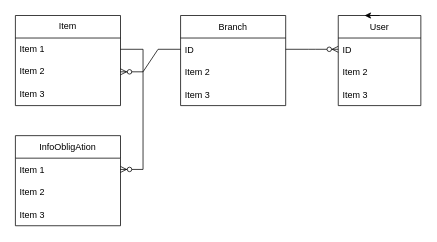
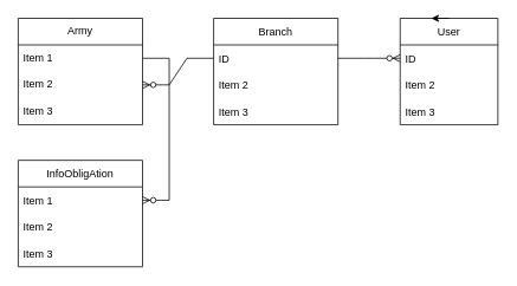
  <mxCell id="0" />
  <mxCell id="1" parent="0" />
  <mxCell id="2" value="User" style="swimlane;fontStyle=0;childLayout=stackLayout;horizontal=1;startSize=30;horizontalStack=0;resizeParent=1;resizeParentMax=0;resizeLast=0;collapsible=1;marginBottom=0;" parent="1" vertex="1"><mxGeometry x="450" y="20" width="110" height="120" as="geometry" /></mxCell>
  <mxCell id="3" value="ID" style="text;strokeColor=none;fillColor=none;align=left;verticalAlign=middle;spacingLeft=4;spacingRight=4;overflow=hidden;points=[[0,0.5],[1,0.5]];portConstraint=eastwest;rotatable=0;" parent="2" vertex="1"><mxGeometry y="30" width="110" height="30" as="geometry" /></mxCell>
  <mxCell id="4" value="Item 2" style="text;strokeColor=none;fillColor=none;align=left;verticalAlign=middle;spacingLeft=4;spacingRight=4;overflow=hidden;points=[[0,0.5],[1,0.5]];portConstraint=eastwest;rotatable=0;" parent="2" vertex="1"><mxGeometry y="60" width="110" height="30" as="geometry" /></mxCell>
  <mxCell id="5" value="Item 3" style="text;strokeColor=none;fillColor=none;align=left;verticalAlign=middle;spacingLeft=4;spacingRight=4;overflow=hidden;points=[[0,0.5],[1,0.5]];portConstraint=eastwest;rotatable=0;" parent="2" vertex="1"><mxGeometry y="90" width="110" height="30" as="geometry" /></mxCell>
  <mxCell id="6" value="Branch" style="swimlane;fontStyle=0;childLayout=stackLayout;horizontal=1;startSize=30;horizontalStack=0;resizeParent=1;resizeParentMax=0;resizeLast=0;collapsible=1;marginBottom=0;" parent="1" vertex="1"><mxGeometry x="240" y="20" width="140" height="120" as="geometry" /></mxCell>
  <mxCell id="7" value="ID" style="text;strokeColor=none;fillColor=none;align=left;verticalAlign=middle;spacingLeft=4;spacingRight=4;overflow=hidden;points=[[0,0.5],[1,0.5]];portConstraint=eastwest;rotatable=0;" parent="6" vertex="1"><mxGeometry y="30" width="140" height="30" as="geometry" /></mxCell>
  <mxCell id="8" value="Item 2" style="text;strokeColor=none;fillColor=none;align=left;verticalAlign=middle;spacingLeft=4;spacingRight=4;overflow=hidden;points=[[0,0.5],[1,0.5]];portConstraint=eastwest;rotatable=0;" parent="6" vertex="1"><mxGeometry y="60" width="140" height="30" as="geometry" /></mxCell>
  <mxCell id="9" value="Item 3" style="text;strokeColor=none;fillColor=none;align=left;verticalAlign=middle;spacingLeft=4;spacingRight=4;overflow=hidden;points=[[0,0.5],[1,0.5]];portConstraint=eastwest;rotatable=0;" parent="6" vertex="1"><mxGeometry y="90" width="140" height="30" as="geometry" /></mxCell>
  <mxCell id="10" value="InfoObligAtion" style="swimlane;fontStyle=0;childLayout=stackLayout;horizontal=1;startSize=30;horizontalStack=0;resizeParent=1;resizeParentMax=0;resizeLast=0;collapsible=1;marginBottom=0;" parent="1" vertex="1"><mxGeometry x="20" y="180" width="140" height="120" as="geometry" /></mxCell>
  <mxCell id="11" value="Item 1" style="text;strokeColor=none;fillColor=none;align=left;verticalAlign=middle;spacingLeft=4;spacingRight=4;overflow=hidden;points=[[0,0.5],[1,0.5]];portConstraint=eastwest;rotatable=0;" parent="10" vertex="1"><mxGeometry y="30" width="140" height="30" as="geometry" /></mxCell>
  <mxCell id="12" value="Item 2" style="text;strokeColor=none;fillColor=none;align=left;verticalAlign=middle;spacingLeft=4;spacingRight=4;overflow=hidden;points=[[0,0.5],[1,0.5]];portConstraint=eastwest;rotatable=0;" parent="10" vertex="1"><mxGeometry y="60" width="140" height="30" as="geometry" /></mxCell>
  <mxCell id="13" value="Item 3" style="text;strokeColor=none;fillColor=none;align=left;verticalAlign=middle;spacingLeft=4;spacingRight=4;overflow=hidden;points=[[0,0.5],[1,0.5]];portConstraint=eastwest;rotatable=0;" parent="10" vertex="1"><mxGeometry y="90" width="140" height="30" as="geometry" /></mxCell>
  <mxCell id="14" value="" style="edgeStyle=entityRelationEdgeStyle;fontSize=12;html=1;endArrow=ERzeroToMany;endFill=1;rounded=0;" parent="1" source="18" target="11" edge="1"><mxGeometry width="100" height="100" relative="1" as="geometry"><mxPoint x="-140" y="60" as="sourcePoint" /><mxPoint x="10" y="220" as="targetPoint" /></mxGeometry></mxCell>
  <mxCell id="15" value="" style="edgeStyle=entityRelationEdgeStyle;fontSize=12;html=1;endArrow=ERzeroToMany;endFill=1;rounded=0;" parent="1" source="7" target="3" edge="1"><mxGeometry width="100" height="100" relative="1" as="geometry"><mxPoint x="230" y="210" as="sourcePoint" /><mxPoint x="330" y="110" as="targetPoint" /></mxGeometry></mxCell>
  <mxCell id="16" style="edgeStyle=orthogonalEdgeStyle;rounded=0;orthogonalLoop=1;jettySize=auto;html=1;exitX=0.5;exitY=0;exitDx=0;exitDy=0;entryX=0.318;entryY=0.008;entryDx=0;entryDy=0;entryPerimeter=0;" edge="1" parent="1" source="2" target="2"><mxGeometry relative="1" as="geometry" /></mxCell>
- <mxCell id="17" value="Item" style="swimlane;fontStyle=0;childLayout=stackLayout;horizontal=1;startSize=30;horizontalStack=0;resizeParent=1;resizeParentMax=0;resizeLast=0;collapsible=1;marginBottom=0;whiteSpace=wrap;html=1;" vertex="1" parent="1"><mxGeometry x="20" y="20" width="140" height="120" as="geometry" /></mxCell>
+ <mxCell id="17" value="Army" style="swimlane;fontStyle=0;childLayout=stackLayout;horizontal=1;startSize=30;horizontalStack=0;resizeParent=1;resizeParentMax=0;resizeLast=0;collapsible=1;marginBottom=0;whiteSpace=wrap;html=1;" vertex="1" parent="1"><mxGeometry x="20" y="20" width="140" height="120" as="geometry" /></mxCell>
  <mxCell id="18" value="Item 1" style="text;strokeColor=none;fillColor=none;align=left;verticalAlign=middle;spacingLeft=4;spacingRight=4;overflow=hidden;points=[[0,0.5],[1,0.5]];portConstraint=eastwest;rotatable=0;whiteSpace=wrap;html=1;" vertex="1" parent="17"><mxGeometry y="30" width="140" height="30" as="geometry" /></mxCell>
  <mxCell id="19" value="Item 2" style="text;strokeColor=none;fillColor=none;align=left;verticalAlign=middle;spacingLeft=4;spacingRight=4;overflow=hidden;points=[[0,0.5],[1,0.5]];portConstraint=eastwest;rotatable=0;whiteSpace=wrap;html=1;" vertex="1" parent="17"><mxGeometry y="60" width="140" height="30" as="geometry" /></mxCell>
  <mxCell id="20" value="Item 3" style="text;strokeColor=none;fillColor=none;align=left;verticalAlign=middle;spacingLeft=4;spacingRight=4;overflow=hidden;points=[[0,0.5],[1,0.5]];portConstraint=eastwest;rotatable=0;whiteSpace=wrap;html=1;" vertex="1" parent="17"><mxGeometry y="90" width="140" height="30" as="geometry" /></mxCell>
  <mxCell id="21" value="" style="edgeStyle=entityRelationEdgeStyle;fontSize=12;html=1;endArrow=ERzeroToMany;endFill=1;rounded=0;exitX=0;exitY=0.5;exitDx=0;exitDy=0;entryX=1;entryY=0.5;entryDx=0;entryDy=0;" edge="1" parent="1" source="7" target="19"><mxGeometry width="100" height="100" relative="1" as="geometry"><mxPoint x="210" y="400" as="sourcePoint" /><mxPoint x="310" y="300" as="targetPoint" /></mxGeometry></mxCell>
